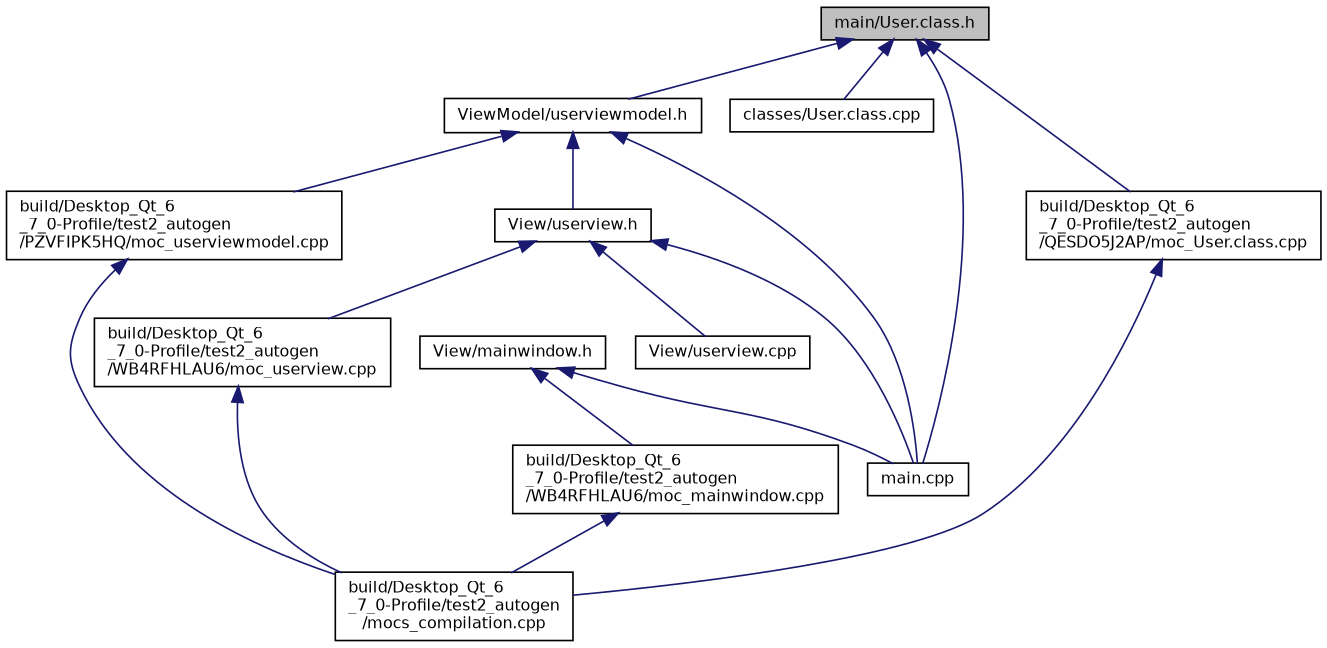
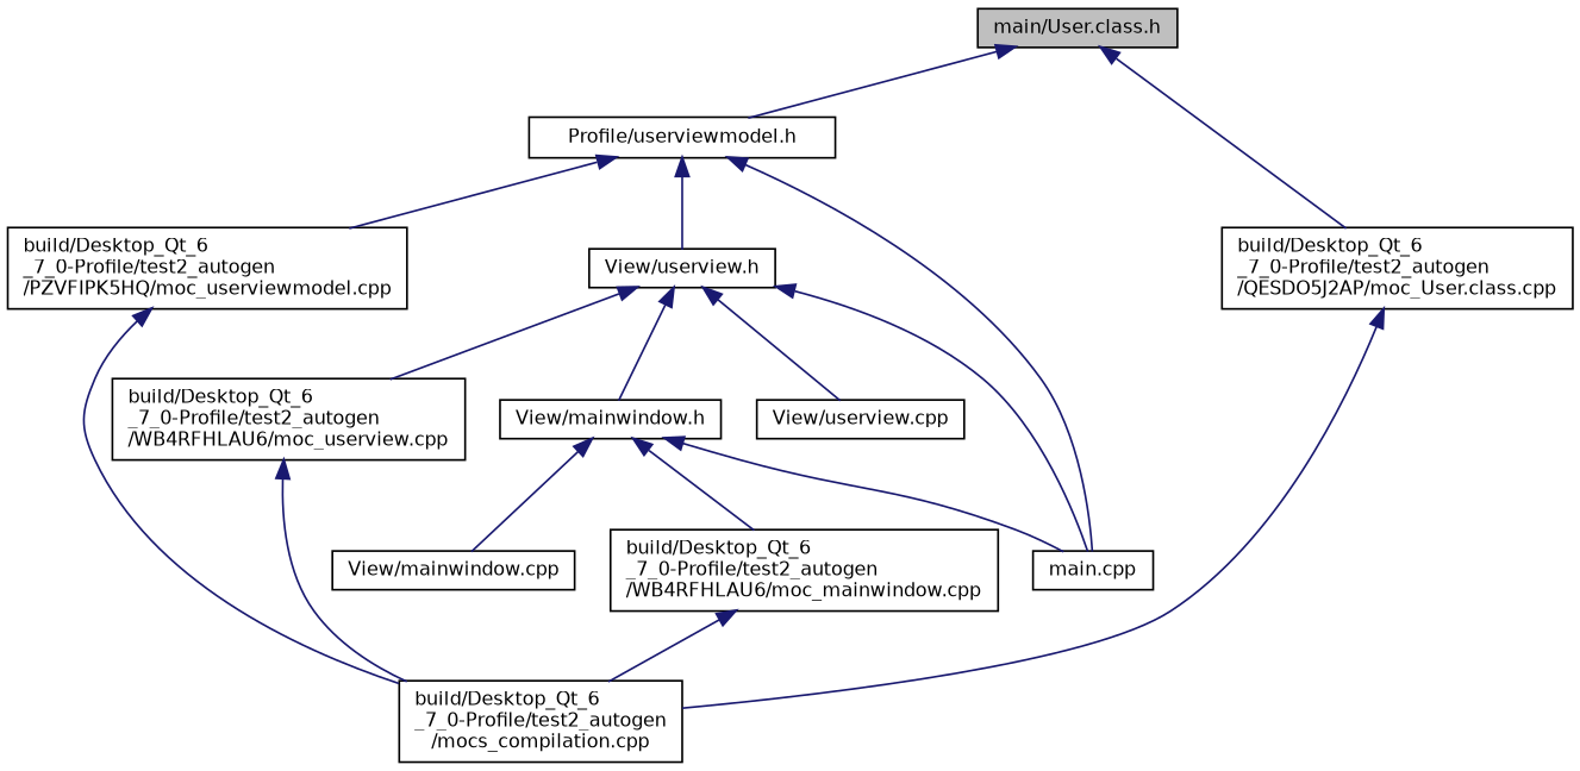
  digraph {
    node [color=black fillcolor=white fontname=Helvetica fontsize=10 shape=record style=filled]
    edge [color=midnightblue dir=back fontname=Helvetica fontsize=10 labelfontname=Helvetica labelfontsize=10 style=solid]
    n1 [fillcolor=grey75 fontcolor=black height=0.2 label="main/User.class.h" width=0.4]
    n2 [height=0.2 label="build/Desktop_Qt_6\l_7_0-Profile/test2_autogen\l/QESDO5J2AP/moc_User.class.cpp" width=0.4]
-   n3 [height=0.2 label="classes/User.class.cpp" width=0.4]
    n4 [height=0.2 label="main.cpp" width=0.4]
-   n5 [height=0.2 label="ViewModel/userviewmodel.h" width=0.4]
+   n5 [height=0.2 label="Profile/userviewmodel.h" width=0.4]
    n6 [height=0.2 label="build/Desktop_Qt_6\l_7_0-Profile/test2_autogen\l/mocs_compilation.cpp" width=0.4]
    n7 [height=0.2 label="build/Desktop_Qt_6\l_7_0-Profile/test2_autogen\l/PZVFIPK5HQ/moc_userviewmodel.cpp" width=0.4]
    n8 [height=0.2 label="View/userview.h" width=0.4]
    n9 [height=0.2 label="build/Desktop_Qt_6\l_7_0-Profile/test2_autogen\l/WB4RFHLAU6/moc_userview.cpp" width=0.4]
    n10 [height=0.2 label="View/mainwindow.h" width=0.4]
    n11 [height=0.2 label="View/userview.cpp" width=0.4]
    n12 [height=0.2 label="build/Desktop_Qt_6\l_7_0-Profile/test2_autogen\l/WB4RFHLAU6/moc_mainwindow.cpp" width=0.4]
+   n13 [height=0.2 label="View/mainwindow.cpp" width=0.4]
    n1 -> n2
-   n1 -> n3
-   n1 -> n4
    n1 -> n5
    n2 -> n6
    n5 -> n4
    n5 -> n7
    n5 -> n8
    n7 -> n6
    n8 -> n4
    n8 -> n9
+   n8 -> n10
    n8 -> n11
    n9 -> n6
    n10 -> n4
    n10 -> n12
+   n10 -> n13
    n12 -> n6
  }
